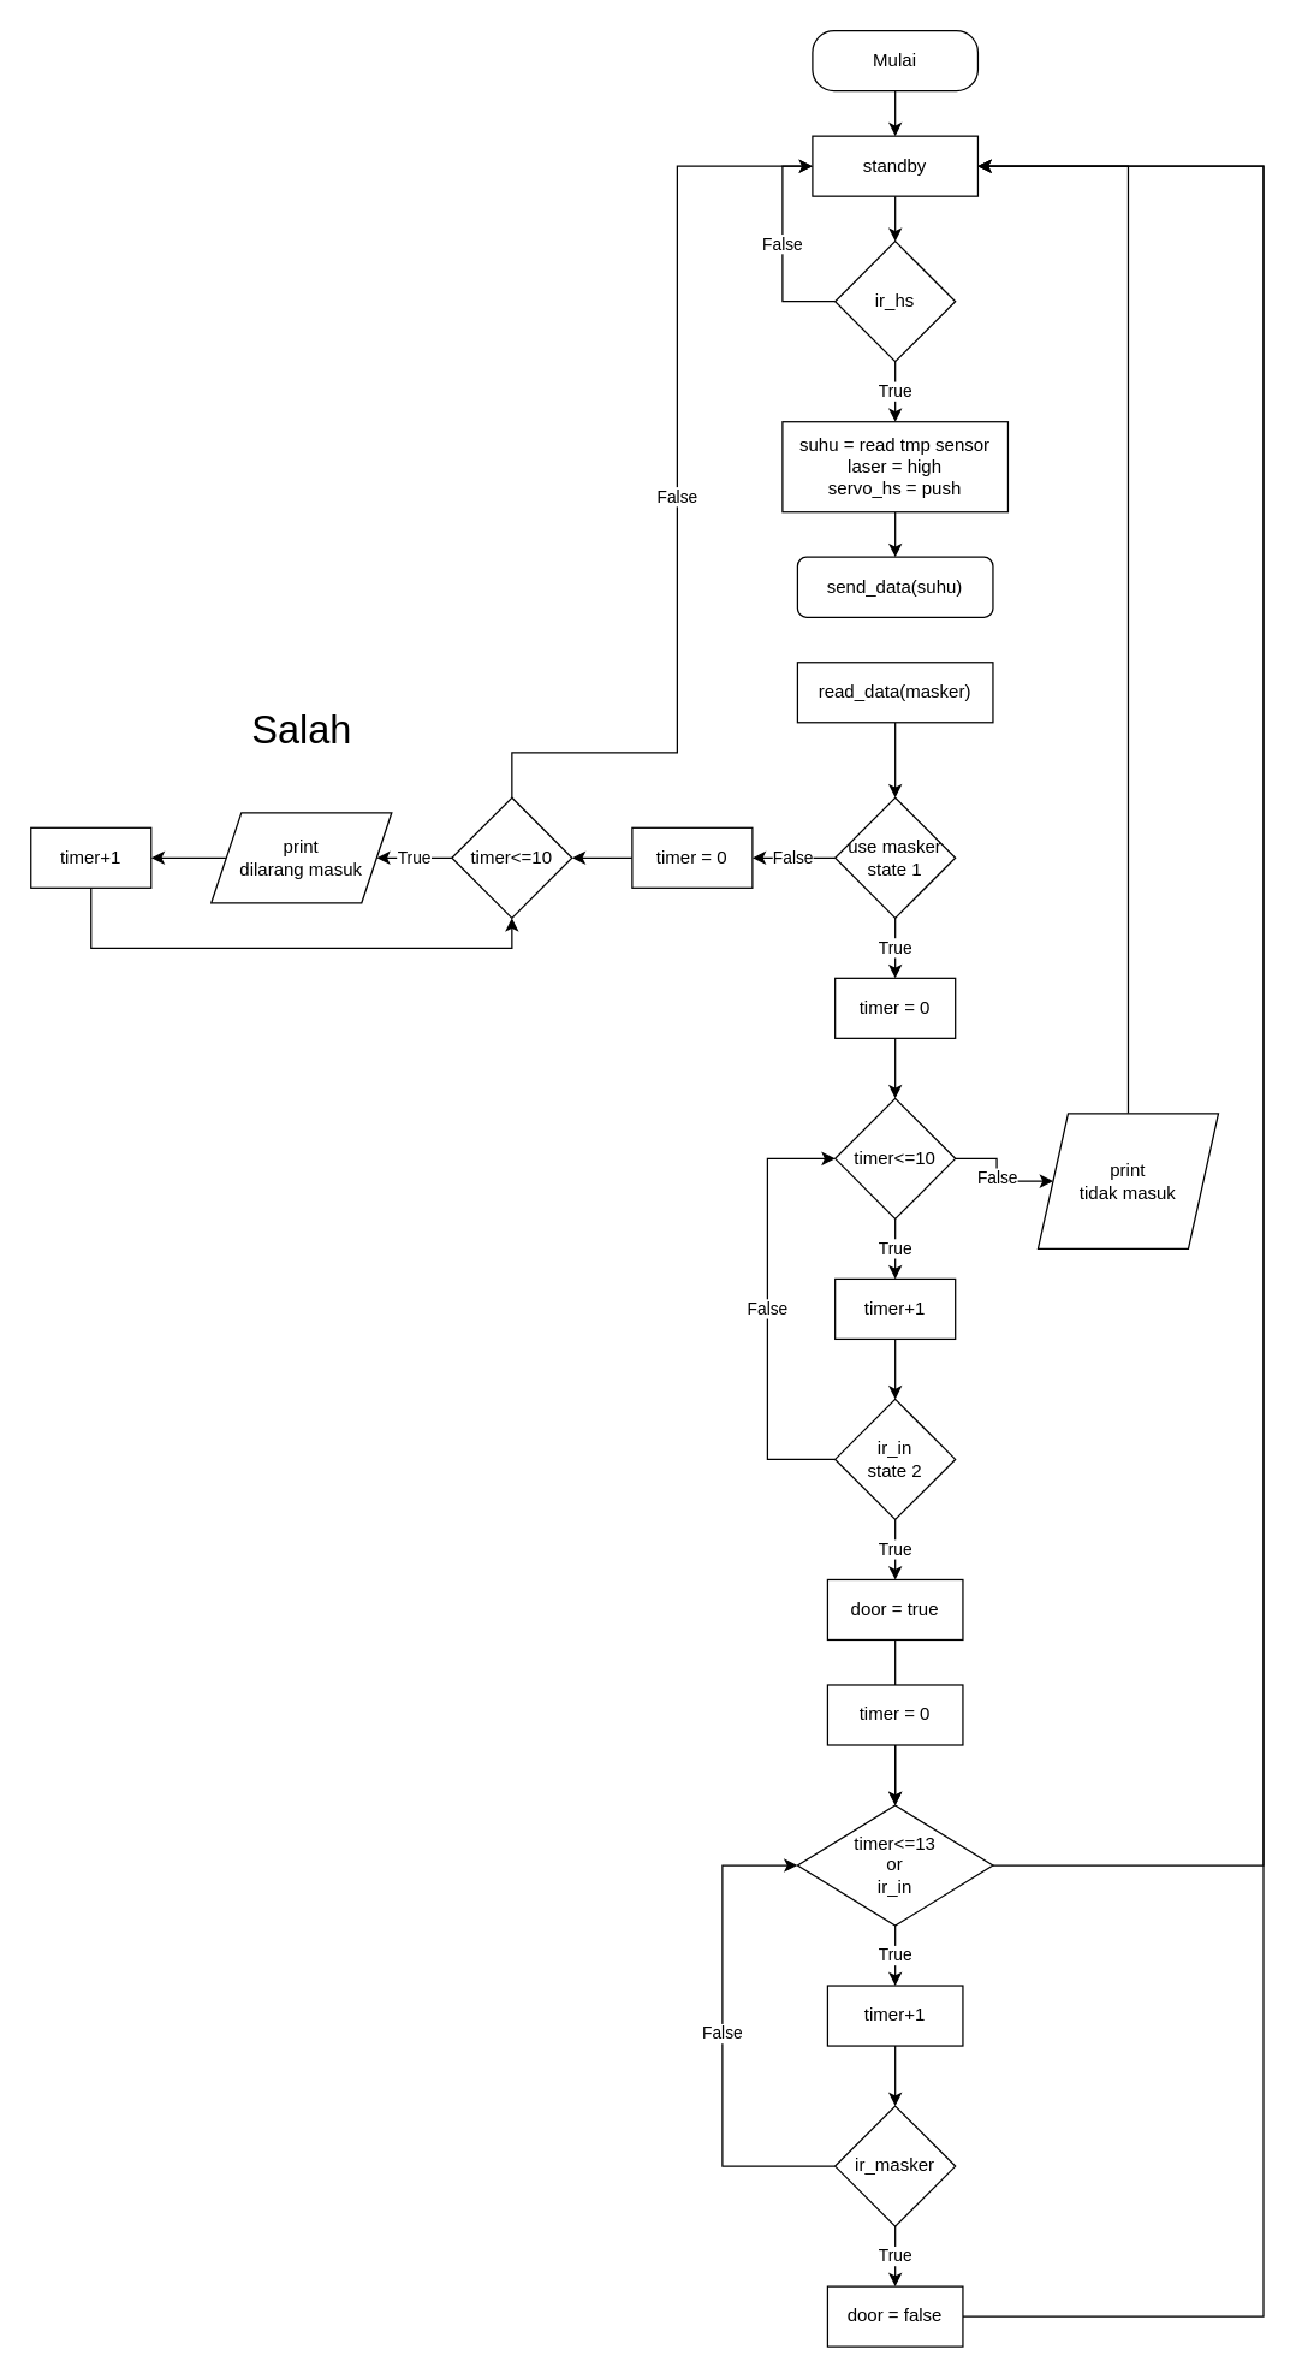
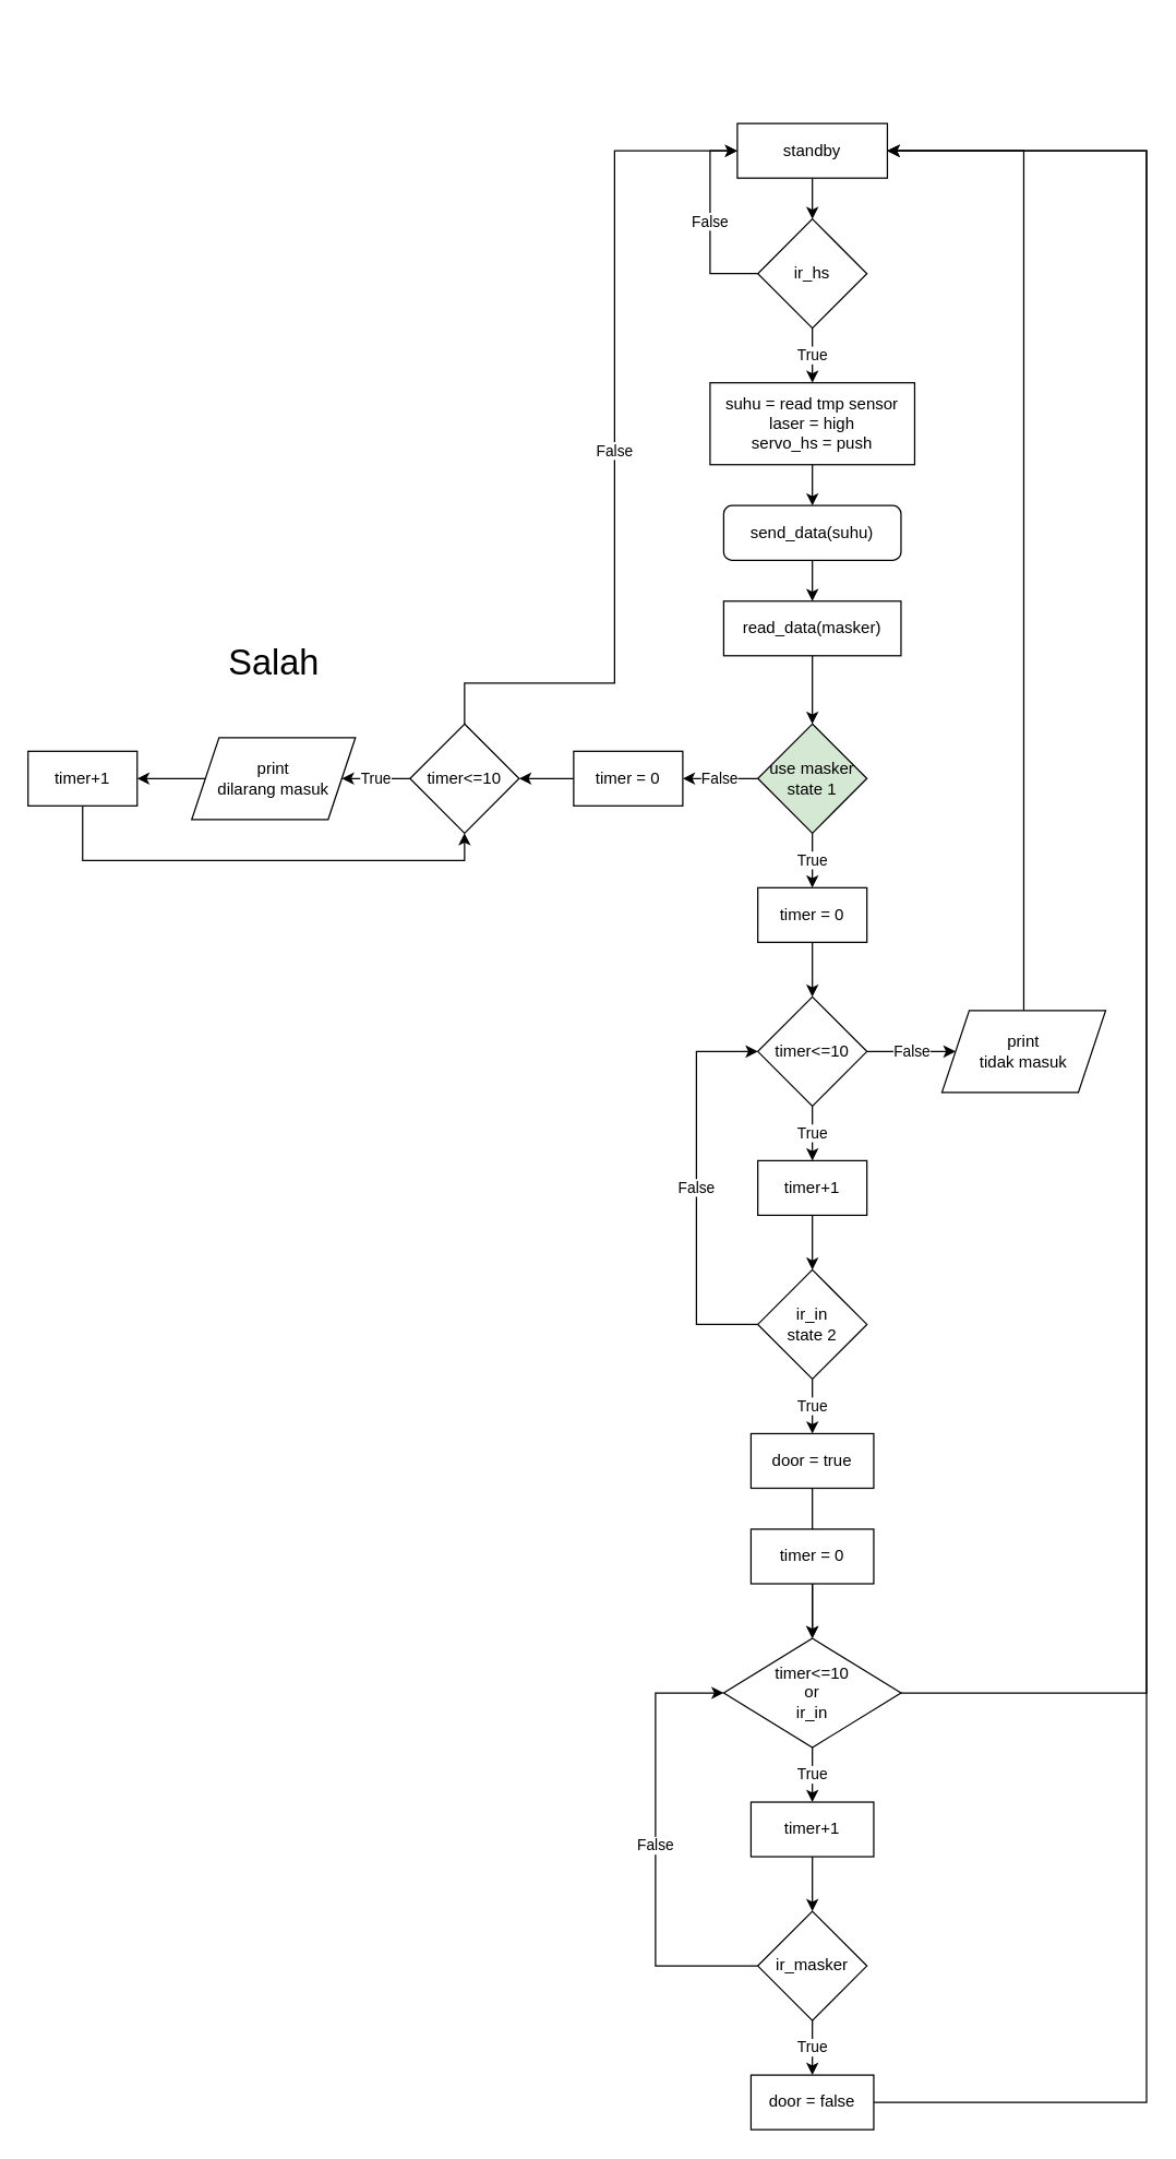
  <mxCell id="0" />
  <mxCell id="1" parent="0" />
- <mxCell id="2" style="edgeStyle=orthogonalEdgeStyle;rounded=0;orthogonalLoop=1;jettySize=auto;html=1;exitX=0.5;exitY=1;exitDx=0;exitDy=0;entryX=0.5;entryY=0;entryDx=0;entryDy=0;" edge="1" parent="1" source="3" target="5"><mxGeometry relative="1" as="geometry" /></mxCell>
- <mxCell id="3" value="Mulai" style="rounded=1;whiteSpace=wrap;html=1;arcSize=36;" vertex="1" parent="1"><mxGeometry x="540" y="20" width="110" height="40" as="geometry" /></mxCell>
  <mxCell id="4" style="edgeStyle=orthogonalEdgeStyle;rounded=0;orthogonalLoop=1;jettySize=auto;html=1;exitX=0.5;exitY=1;exitDx=0;exitDy=0;entryX=0.5;entryY=0;entryDx=0;entryDy=0;" edge="1" parent="1" source="5" target="8"><mxGeometry relative="1" as="geometry" /></mxCell>
  <mxCell id="5" value="standby" style="rounded=0;whiteSpace=wrap;html=1;" vertex="1" parent="1"><mxGeometry x="540" y="90" width="110" height="40" as="geometry" /></mxCell>
  <mxCell id="6" value="True" style="edgeStyle=orthogonalEdgeStyle;rounded=0;orthogonalLoop=1;jettySize=auto;html=1;exitX=0.5;exitY=1;exitDx=0;exitDy=0;entryX=0.5;entryY=0;entryDx=0;entryDy=0;" edge="1" parent="1" source="8" target="10"><mxGeometry relative="1" as="geometry" /></mxCell>
  <mxCell id="7" value="False" style="edgeStyle=orthogonalEdgeStyle;rounded=0;orthogonalLoop=1;jettySize=auto;html=1;exitX=0;exitY=0.5;exitDx=0;exitDy=0;entryX=0;entryY=0.5;entryDx=0;entryDy=0;" edge="1" parent="1" source="8" target="5"><mxGeometry relative="1" as="geometry" /></mxCell>
  <mxCell id="8" value="ir_hs" style="rhombus;whiteSpace=wrap;html=1;" vertex="1" parent="1"><mxGeometry x="555" y="160" width="80" height="80" as="geometry" /></mxCell>
  <mxCell id="9" style="edgeStyle=orthogonalEdgeStyle;rounded=0;orthogonalLoop=1;jettySize=auto;html=1;exitX=0.5;exitY=1;exitDx=0;exitDy=0;entryX=0.5;entryY=0;entryDx=0;entryDy=0;" edge="1" parent="1" source="10" target="12"><mxGeometry relative="1" as="geometry" /></mxCell>
  <mxCell id="10" value="suhu = read tmp sensor&lt;br&gt;laser = high&lt;br&gt;servo_hs = push" style="rounded=0;whiteSpace=wrap;html=1;" vertex="1" parent="1"><mxGeometry x="520" y="280" width="150" height="60" as="geometry" /></mxCell>
+ <mxCell id="11" value="" style="edgeStyle=orthogonalEdgeStyle;rounded=0;orthogonalLoop=1;jettySize=auto;html=1;" edge="1" parent="1" source="12" target="14"><mxGeometry relative="1" as="geometry" /></mxCell>
  <mxCell id="12" value="send_data(suhu)" style="whiteSpace=wrap;html=1;rounded=1;" vertex="1" parent="1"><mxGeometry x="530" y="370" width="130" height="40" as="geometry" /></mxCell>
  <mxCell id="13" value="" style="edgeStyle=orthogonalEdgeStyle;rounded=0;orthogonalLoop=1;jettySize=auto;html=1;" edge="1" parent="1" source="14" target="17"><mxGeometry relative="1" as="geometry" /></mxCell>
  <mxCell id="14" value="read_data(masker)" style="rounded=0;whiteSpace=wrap;html=1;" vertex="1" parent="1"><mxGeometry x="530" y="440" width="130" height="40" as="geometry" /></mxCell>
  <mxCell id="15" value="False" style="edgeStyle=orthogonalEdgeStyle;rounded=0;orthogonalLoop=1;jettySize=auto;html=1;" edge="1" parent="1" source="17" target="24"><mxGeometry relative="1" as="geometry" /></mxCell>
  <mxCell id="16" value="True" style="edgeStyle=orthogonalEdgeStyle;rounded=0;orthogonalLoop=1;jettySize=auto;html=1;" edge="1" parent="1" source="17" target="33"><mxGeometry relative="1" as="geometry" /></mxCell>
- <mxCell id="17" value="use masker&lt;br&gt;state 1" style="rhombus;whiteSpace=wrap;html=1;" vertex="1" parent="1"><mxGeometry x="555" y="530" width="80" height="80" as="geometry" /></mxCell>
+ <mxCell id="17" value="use masker&lt;br&gt;state 1" style="rhombus;whiteSpace=wrap;html=1;fillColor=#d5e8d4;" vertex="1" parent="1"><mxGeometry x="555" y="530" width="80" height="80" as="geometry" /></mxCell>
  <mxCell id="18" value="True" style="edgeStyle=orthogonalEdgeStyle;rounded=0;orthogonalLoop=1;jettySize=auto;html=1;" edge="1" parent="1" source="20" target="31"><mxGeometry relative="1" as="geometry" /></mxCell>
  <mxCell id="19" value="False" style="edgeStyle=orthogonalEdgeStyle;rounded=0;orthogonalLoop=1;jettySize=auto;html=1;exitX=0;exitY=0.5;exitDx=0;exitDy=0;entryX=0;entryY=0.5;entryDx=0;entryDy=0;" edge="1" parent="1" source="20" target="36"><mxGeometry relative="1" as="geometry"><Array as="points"><mxPoint x="510" y="970" /><mxPoint x="510" y="770" /></Array></mxGeometry></mxCell>
  <mxCell id="20" value="ir_in&lt;br&gt;state 2" style="rhombus;whiteSpace=wrap;html=1;" vertex="1" parent="1"><mxGeometry x="555" y="930" width="80" height="80" as="geometry" /></mxCell>
  <mxCell id="21" value="" style="edgeStyle=orthogonalEdgeStyle;rounded=0;orthogonalLoop=1;jettySize=auto;html=1;" edge="1" parent="1" source="22" target="26"><mxGeometry relative="1" as="geometry" /></mxCell>
  <mxCell id="22" value="print&lt;br&gt;dilarang masuk" style="shape=parallelogram;perimeter=parallelogramPerimeter;whiteSpace=wrap;html=1;fixedSize=1;" vertex="1" parent="1"><mxGeometry x="140" y="540" width="120" height="60" as="geometry" /></mxCell>
  <mxCell id="23" value="" style="edgeStyle=orthogonalEdgeStyle;rounded=0;orthogonalLoop=1;jettySize=auto;html=1;" edge="1" parent="1" source="24" target="29"><mxGeometry relative="1" as="geometry" /></mxCell>
  <mxCell id="24" value="timer = 0" style="rounded=0;whiteSpace=wrap;html=1;" vertex="1" parent="1"><mxGeometry x="420" y="550" width="80" height="40" as="geometry" /></mxCell>
  <mxCell id="25" style="edgeStyle=orthogonalEdgeStyle;rounded=0;orthogonalLoop=1;jettySize=auto;html=1;exitX=0.5;exitY=1;exitDx=0;exitDy=0;entryX=0.5;entryY=1;entryDx=0;entryDy=0;" edge="1" parent="1" source="26" target="29"><mxGeometry relative="1" as="geometry"><Array as="points"><mxPoint x="60" y="630" /><mxPoint x="340" y="630" /></Array></mxGeometry></mxCell>
  <mxCell id="26" value="timer+1" style="rounded=0;whiteSpace=wrap;html=1;" vertex="1" parent="1"><mxGeometry x="20" y="550" width="80" height="40" as="geometry" /></mxCell>
  <mxCell id="27" value="True" style="edgeStyle=orthogonalEdgeStyle;rounded=0;orthogonalLoop=1;jettySize=auto;html=1;" edge="1" parent="1" source="29" target="22"><mxGeometry relative="1" as="geometry" /></mxCell>
  <mxCell id="28" value="False" style="edgeStyle=orthogonalEdgeStyle;rounded=0;orthogonalLoop=1;jettySize=auto;html=1;exitX=0.5;exitY=0;exitDx=0;exitDy=0;" edge="1" parent="1" source="29"><mxGeometry relative="1" as="geometry"><mxPoint x="540" y="110" as="targetPoint" /><Array as="points"><mxPoint x="340" y="500" /><mxPoint x="450" y="500" /><mxPoint x="450" y="110" /></Array></mxGeometry></mxCell>
  <mxCell id="29" value="timer&amp;lt;=10" style="rhombus;whiteSpace=wrap;html=1;" vertex="1" parent="1"><mxGeometry x="300" y="530" width="80" height="80" as="geometry" /></mxCell>
  <mxCell id="30" value="" style="edgeStyle=orthogonalEdgeStyle;rounded=0;orthogonalLoop=1;jettySize=auto;html=1;" edge="1" parent="1" source="31" target="46"><mxGeometry relative="1" as="geometry" /></mxCell>
  <mxCell id="31" value="door = true" style="rounded=0;whiteSpace=wrap;html=1;" vertex="1" parent="1"><mxGeometry x="550" y="1050" width="90" height="40" as="geometry" /></mxCell>
  <mxCell id="32" value="" style="edgeStyle=orthogonalEdgeStyle;rounded=0;orthogonalLoop=1;jettySize=auto;html=1;" edge="1" parent="1" source="33" target="36"><mxGeometry relative="1" as="geometry" /></mxCell>
  <mxCell id="33" value="timer = 0" style="rounded=0;whiteSpace=wrap;html=1;" vertex="1" parent="1"><mxGeometry x="555" y="650" width="80" height="40" as="geometry" /></mxCell>
  <mxCell id="34" value="False" style="edgeStyle=orthogonalEdgeStyle;rounded=0;orthogonalLoop=1;jettySize=auto;html=1;" edge="1" parent="1" source="36" target="38"><mxGeometry relative="1" as="geometry" /></mxCell>
  <mxCell id="35" value="True" style="edgeStyle=orthogonalEdgeStyle;rounded=0;orthogonalLoop=1;jettySize=auto;html=1;" edge="1" parent="1" source="36" target="48"><mxGeometry relative="1" as="geometry" /></mxCell>
  <mxCell id="36" value="timer&amp;lt;=10" style="rhombus;whiteSpace=wrap;html=1;" vertex="1" parent="1"><mxGeometry x="555" y="730" width="80" height="80" as="geometry" /></mxCell>
  <mxCell id="37" style="edgeStyle=orthogonalEdgeStyle;rounded=0;orthogonalLoop=1;jettySize=auto;html=1;exitX=0.5;exitY=0;exitDx=0;exitDy=0;entryX=1;entryY=0.5;entryDx=0;entryDy=0;" edge="1" parent="1" source="38" target="5"><mxGeometry relative="1" as="geometry" /></mxCell>
- <mxCell id="38" value="print&lt;br&gt;tidak masuk" style="shape=parallelogram;perimeter=parallelogramPerimeter;whiteSpace=wrap;html=1;fixedSize=1;" vertex="1" parent="1"><mxGeometry x="690" y="740" width="120" height="90" as="geometry" /></mxCell>
+ <mxCell id="38" value="print&lt;br&gt;tidak masuk" style="shape=parallelogram;perimeter=parallelogramPerimeter;whiteSpace=wrap;html=1;fixedSize=1;" vertex="1" parent="1"><mxGeometry x="690" y="740" width="120" height="60" as="geometry" /></mxCell>
  <mxCell id="39" value="True" style="edgeStyle=orthogonalEdgeStyle;rounded=0;orthogonalLoop=1;jettySize=auto;html=1;" edge="1" parent="1" source="41" target="52"><mxGeometry relative="1" as="geometry" /></mxCell>
  <mxCell id="40" value="False" style="edgeStyle=orthogonalEdgeStyle;rounded=0;orthogonalLoop=1;jettySize=auto;html=1;exitX=0;exitY=0.5;exitDx=0;exitDy=0;entryX=0;entryY=0.5;entryDx=0;entryDy=0;" edge="1" parent="1" source="41" target="46"><mxGeometry relative="1" as="geometry"><Array as="points"><mxPoint x="480" y="1440" /><mxPoint x="480" y="1240" /></Array></mxGeometry></mxCell>
  <mxCell id="41" value="ir_masker" style="rhombus;whiteSpace=wrap;html=1;" vertex="1" parent="1"><mxGeometry x="555" y="1400" width="80" height="80" as="geometry" /></mxCell>
  <mxCell id="42" value="" style="edgeStyle=orthogonalEdgeStyle;rounded=0;orthogonalLoop=1;jettySize=auto;html=1;" edge="1" parent="1" source="43" target="46"><mxGeometry relative="1" as="geometry" /></mxCell>
  <mxCell id="43" value="timer = 0" style="rounded=0;whiteSpace=wrap;html=1;" vertex="1" parent="1"><mxGeometry x="550" y="1120" width="90" height="40" as="geometry" /></mxCell>
  <mxCell id="44" value="True" style="edgeStyle=orthogonalEdgeStyle;rounded=0;orthogonalLoop=1;jettySize=auto;html=1;" edge="1" parent="1" source="46" target="50"><mxGeometry relative="1" as="geometry" /></mxCell>
  <mxCell id="45" style="edgeStyle=orthogonalEdgeStyle;rounded=0;orthogonalLoop=1;jettySize=auto;html=1;exitX=1;exitY=0.5;exitDx=0;exitDy=0;entryX=1;entryY=0.5;entryDx=0;entryDy=0;" edge="1" parent="1" source="46" target="5"><mxGeometry relative="1" as="geometry"><Array as="points"><mxPoint x="840" y="1240" /><mxPoint x="840" y="110" /></Array></mxGeometry></mxCell>
- <mxCell id="46" value="timer&amp;lt;=13&lt;br&gt;or&lt;br&gt;ir_in" style="rhombus;whiteSpace=wrap;html=1;" vertex="1" parent="1"><mxGeometry x="530" y="1200" width="130" height="80" as="geometry" /></mxCell>
+ <mxCell id="46" value="timer&amp;lt;=10&lt;br&gt;or&lt;br&gt;ir_in" style="rhombus;whiteSpace=wrap;html=1;" vertex="1" parent="1"><mxGeometry x="530" y="1200" width="130" height="80" as="geometry" /></mxCell>
  <mxCell id="47" value="" style="edgeStyle=orthogonalEdgeStyle;rounded=0;orthogonalLoop=1;jettySize=auto;html=1;" edge="1" parent="1" source="48" target="20"><mxGeometry relative="1" as="geometry" /></mxCell>
  <mxCell id="48" value="timer+1" style="rounded=0;whiteSpace=wrap;html=1;" vertex="1" parent="1"><mxGeometry x="555" y="850" width="80" height="40" as="geometry" /></mxCell>
  <mxCell id="49" value="" style="edgeStyle=orthogonalEdgeStyle;rounded=0;orthogonalLoop=1;jettySize=auto;html=1;" edge="1" parent="1" source="50" target="41"><mxGeometry relative="1" as="geometry" /></mxCell>
  <mxCell id="50" value="timer+1" style="rounded=0;whiteSpace=wrap;html=1;" vertex="1" parent="1"><mxGeometry x="550" y="1320" width="90" height="40" as="geometry" /></mxCell>
  <mxCell id="51" style="edgeStyle=orthogonalEdgeStyle;rounded=0;orthogonalLoop=1;jettySize=auto;html=1;exitX=1;exitY=0.5;exitDx=0;exitDy=0;entryX=1;entryY=0.5;entryDx=0;entryDy=0;" edge="1" parent="1" source="52" target="5"><mxGeometry relative="1" as="geometry"><Array as="points"><mxPoint x="840" y="1540" /><mxPoint x="840" y="110" /></Array></mxGeometry></mxCell>
  <mxCell id="52" value="door = false" style="rounded=0;whiteSpace=wrap;html=1;" vertex="1" parent="1"><mxGeometry x="550" y="1520" width="90" height="40" as="geometry" /></mxCell>
  <mxCell id="53" value="&lt;font style=&quot;font-size: 26px&quot;&gt;Salah&lt;/font&gt;" style="text;html=1;align=center;verticalAlign=middle;resizable=0;points=[];autosize=1;strokeColor=none;fillColor=none;" vertex="1" parent="1"><mxGeometry x="160" y="475" width="80" height="20" as="geometry" /></mxCell>
